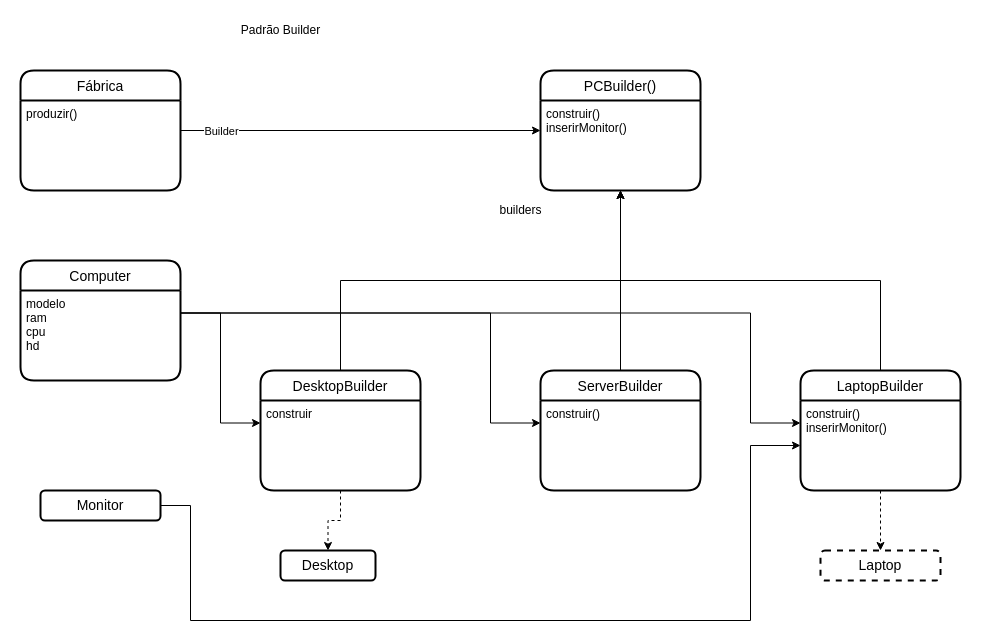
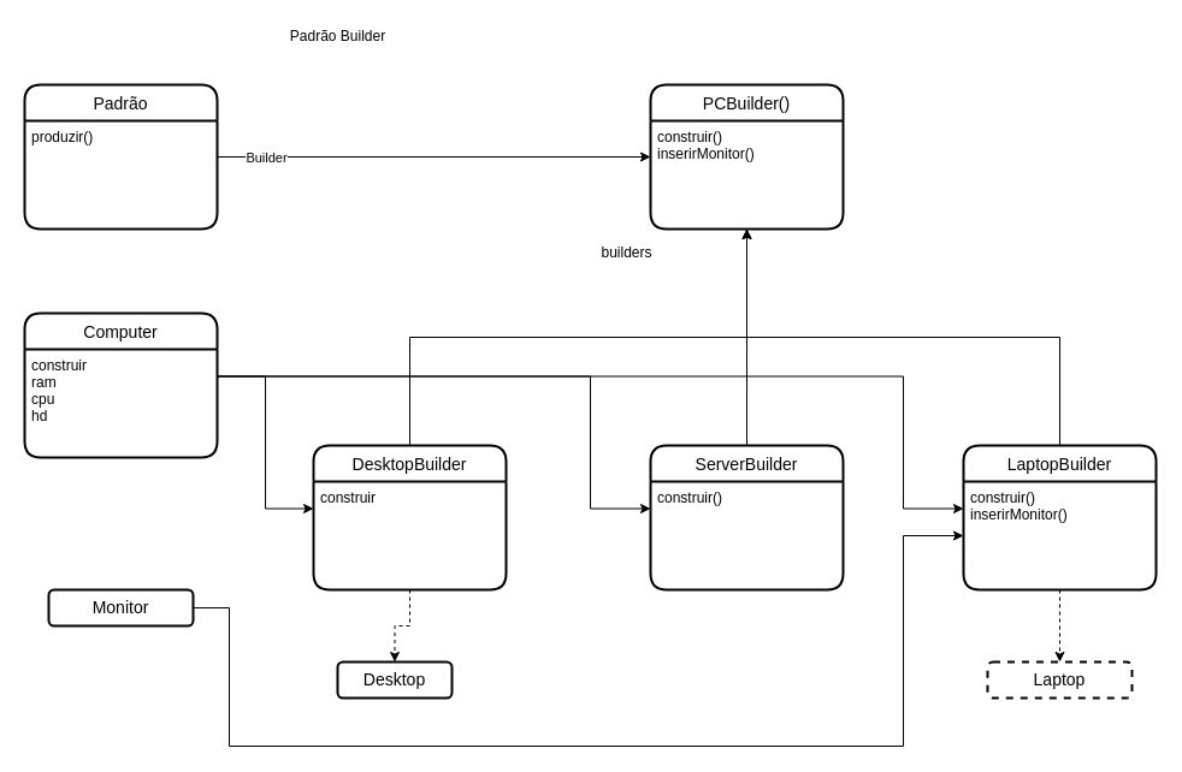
  <mxCell id="0" />
  <mxCell id="1" parent="0" />
  <mxCell id="2" value="" style="edgeStyle=orthogonalEdgeStyle;rounded=0;orthogonalLoop=1;jettySize=auto;html=1;" edge="1" parent="1" source="4" target="8"><mxGeometry relative="1" as="geometry" /></mxCell>
  <mxCell id="3" value="Builder" style="edgeLabel;html=1;align=center;verticalAlign=middle;resizable=0;points=[];" vertex="1" connectable="0" parent="2"><mxGeometry x="-0.778" relative="1" as="geometry"><mxPoint as="offset" /></mxGeometry></mxCell>
- <mxCell id="4" value="Fábrica" style="swimlane;childLayout=stackLayout;horizontal=1;startSize=30;horizontalStack=0;rounded=1;fontSize=14;fontStyle=0;strokeWidth=2;resizeParent=0;resizeLast=1;shadow=0;dashed=0;align=center;" vertex="1" parent="1"><mxGeometry x="20" y="70" width="160" height="120" as="geometry" /></mxCell>
+ <mxCell id="4" value="Padrão" style="swimlane;childLayout=stackLayout;horizontal=1;startSize=30;horizontalStack=0;rounded=1;fontSize=14;fontStyle=0;strokeWidth=2;resizeParent=0;resizeLast=1;shadow=0;dashed=0;align=center;" vertex="1" parent="1"><mxGeometry x="20" y="70" width="160" height="120" as="geometry" /></mxCell>
  <mxCell id="5" value="produzir()" style="align=left;strokeColor=none;fillColor=none;spacingLeft=4;fontSize=12;verticalAlign=top;resizable=0;rotatable=0;part=1;" vertex="1" parent="4"><mxGeometry y="30" width="160" height="90" as="geometry" /></mxCell>
  <mxCell id="6" value="Padrão Builder" style="text;html=1;align=center;verticalAlign=middle;resizable=0;points=[];autosize=1;" vertex="1" parent="1"><mxGeometry x="235" y="20" width="90" height="20" as="geometry" /></mxCell>
  <mxCell id="7" value="" style="edgeStyle=orthogonalEdgeStyle;rounded=0;orthogonalLoop=1;jettySize=auto;html=1;startArrow=classic;startFill=1;endArrow=none;endFill=0;" edge="1" parent="1" source="8" target="10"><mxGeometry relative="1" as="geometry" /></mxCell>
  <mxCell id="8" value="PCBuilder()" style="swimlane;childLayout=stackLayout;horizontal=1;startSize=30;horizontalStack=0;rounded=1;fontSize=14;fontStyle=0;strokeWidth=2;resizeParent=0;resizeLast=1;shadow=0;dashed=0;align=center;" vertex="1" parent="1"><mxGeometry x="540" y="70" width="160" height="120" as="geometry" /></mxCell>
  <mxCell id="9" value="construir()&#10;inserirMonitor()" style="align=left;strokeColor=none;fillColor=none;spacingLeft=4;fontSize=12;verticalAlign=top;resizable=0;rotatable=0;part=1;" vertex="1" parent="8"><mxGeometry y="30" width="160" height="90" as="geometry" /></mxCell>
  <mxCell id="10" value="ServerBuilder" style="swimlane;childLayout=stackLayout;horizontal=1;startSize=30;horizontalStack=0;rounded=1;fontSize=14;fontStyle=0;strokeWidth=2;resizeParent=0;resizeLast=1;shadow=0;dashed=0;align=center;" vertex="1" parent="1"><mxGeometry x="540" y="370" width="160" height="120" as="geometry" /></mxCell>
  <mxCell id="11" value="construir()&#10;" style="align=left;strokeColor=none;fillColor=none;spacingLeft=4;fontSize=12;verticalAlign=top;resizable=0;rotatable=0;part=1;" vertex="1" parent="10"><mxGeometry y="30" width="160" height="90" as="geometry" /></mxCell>
  <mxCell id="12" value="builders" style="text;html=1;align=center;verticalAlign=middle;resizable=0;points=[];autosize=1;" vertex="1" parent="1"><mxGeometry x="490" y="200" width="60" height="20" as="geometry" /></mxCell>
  <mxCell id="13" value="Computer" style="swimlane;childLayout=stackLayout;horizontal=1;startSize=30;horizontalStack=0;rounded=1;fontSize=14;fontStyle=0;strokeWidth=2;resizeParent=0;resizeLast=1;shadow=0;dashed=0;align=center;" vertex="1" parent="1"><mxGeometry x="20" y="260" width="160" height="120" as="geometry" /></mxCell>
- <mxCell id="14" value="modelo&#10;ram&#10;cpu&#10;hd" style="align=left;strokeColor=none;fillColor=none;spacingLeft=4;fontSize=12;verticalAlign=top;resizable=0;rotatable=0;part=1;" vertex="1" parent="13"><mxGeometry y="30" width="160" height="90" as="geometry" /></mxCell>
+ <mxCell id="14" value="construir&#10;ram&#10;cpu&#10;hd" style="align=left;strokeColor=none;fillColor=none;spacingLeft=4;fontSize=12;verticalAlign=top;resizable=0;rotatable=0;part=1;" vertex="1" parent="13"><mxGeometry y="30" width="160" height="90" as="geometry" /></mxCell>
  <mxCell id="15" style="edgeStyle=orthogonalEdgeStyle;rounded=0;orthogonalLoop=1;jettySize=auto;html=1;exitX=0.5;exitY=0;exitDx=0;exitDy=0;entryX=0.5;entryY=1;entryDx=0;entryDy=0;startArrow=none;startFill=0;endArrow=classic;endFill=1;" edge="1" parent="1" source="16" target="9"><mxGeometry relative="1" as="geometry" /></mxCell>
  <mxCell id="16" value="DesktopBuilder" style="swimlane;childLayout=stackLayout;horizontal=1;startSize=30;horizontalStack=0;rounded=1;fontSize=14;fontStyle=0;strokeWidth=2;resizeParent=0;resizeLast=1;shadow=0;dashed=0;align=center;" vertex="1" parent="1"><mxGeometry x="260" y="370" width="160" height="120" as="geometry" /></mxCell>
  <mxCell id="17" value="construir" style="align=left;strokeColor=none;fillColor=none;spacingLeft=4;fontSize=12;verticalAlign=top;resizable=0;rotatable=0;part=1;" vertex="1" parent="16"><mxGeometry y="30" width="160" height="90" as="geometry" /></mxCell>
  <mxCell id="18" value="Desktop" style="whiteSpace=wrap;html=1;rounded=1;shadow=0;dashed=0;fontSize=14;fontStyle=0;strokeWidth=2;startSize=30;" vertex="1" parent="1"><mxGeometry x="280" y="550" width="95" height="30" as="geometry" /></mxCell>
  <mxCell id="19" style="edgeStyle=orthogonalEdgeStyle;rounded=0;orthogonalLoop=1;jettySize=auto;html=1;exitX=1;exitY=0.5;exitDx=0;exitDy=0;startArrow=none;startFill=0;endArrow=classic;endFill=1;" edge="1" parent="1" source="20" target="26"><mxGeometry relative="1" as="geometry"><Array as="points"><mxPoint x="190" y="505" /><mxPoint x="190" y="620" /><mxPoint x="750" y="620" /><mxPoint x="750" y="445" /></Array></mxGeometry></mxCell>
  <mxCell id="20" value="Monitor" style="whiteSpace=wrap;html=1;rounded=1;shadow=0;dashed=0;fontSize=14;fontStyle=0;strokeWidth=2;startSize=30;" vertex="1" parent="1"><mxGeometry x="40" y="490" width="120" height="30" as="geometry" /></mxCell>
  <mxCell id="21" style="edgeStyle=orthogonalEdgeStyle;rounded=0;orthogonalLoop=1;jettySize=auto;html=1;exitX=0.5;exitY=1;exitDx=0;exitDy=0;entryX=0.5;entryY=0;entryDx=0;entryDy=0;startArrow=none;startFill=0;endArrow=classic;endFill=1;dashed=1;" edge="1" parent="1" source="17" target="18"><mxGeometry relative="1" as="geometry" /></mxCell>
  <mxCell id="22" style="edgeStyle=orthogonalEdgeStyle;rounded=0;orthogonalLoop=1;jettySize=auto;html=1;exitX=1;exitY=0.25;exitDx=0;exitDy=0;entryX=0;entryY=0.25;entryDx=0;entryDy=0;startArrow=none;startFill=0;endArrow=classic;endFill=1;" edge="1" parent="1" source="14" target="11"><mxGeometry relative="1" as="geometry"><Array as="points"><mxPoint x="490" y="313" /><mxPoint x="490" y="423" /></Array></mxGeometry></mxCell>
  <mxCell id="23" style="edgeStyle=orthogonalEdgeStyle;rounded=0;orthogonalLoop=1;jettySize=auto;html=1;exitX=1;exitY=0.25;exitDx=0;exitDy=0;entryX=0;entryY=0.25;entryDx=0;entryDy=0;startArrow=none;startFill=0;endArrow=classic;endFill=1;" edge="1" parent="1" source="14" target="17"><mxGeometry relative="1" as="geometry" /></mxCell>
  <mxCell id="24" style="edgeStyle=orthogonalEdgeStyle;rounded=0;orthogonalLoop=1;jettySize=auto;html=1;exitX=0.5;exitY=0;exitDx=0;exitDy=0;entryX=0.5;entryY=1;entryDx=0;entryDy=0;startArrow=none;startFill=0;endArrow=classic;endFill=1;" edge="1" parent="1" source="25" target="9"><mxGeometry relative="1" as="geometry" /></mxCell>
  <mxCell id="25" value="LaptopBuilder" style="swimlane;childLayout=stackLayout;horizontal=1;startSize=30;horizontalStack=0;rounded=1;fontSize=14;fontStyle=0;strokeWidth=2;resizeParent=0;resizeLast=1;shadow=0;dashed=0;align=center;" vertex="1" parent="1"><mxGeometry x="800" y="370" width="160" height="120" as="geometry" /></mxCell>
  <mxCell id="26" value="construir()&#10;inserirMonitor()" style="align=left;strokeColor=none;fillColor=none;spacingLeft=4;fontSize=12;verticalAlign=top;resizable=0;rotatable=0;part=1;" vertex="1" parent="25"><mxGeometry y="30" width="160" height="90" as="geometry" /></mxCell>
  <mxCell id="27" value="Laptop" style="whiteSpace=wrap;html=1;rounded=1;shadow=0;dashed=1;fontSize=14;fontStyle=0;strokeWidth=2;startSize=30;" vertex="1" parent="1"><mxGeometry x="820" y="550" width="120" height="30" as="geometry" /></mxCell>
  <mxCell id="28" style="edgeStyle=orthogonalEdgeStyle;rounded=0;orthogonalLoop=1;jettySize=auto;html=1;entryX=0.5;entryY=0;entryDx=0;entryDy=0;startArrow=none;startFill=0;endArrow=classic;endFill=1;dashed=1;" edge="1" parent="1" source="26" target="27"><mxGeometry relative="1" as="geometry" /></mxCell>
  <mxCell id="29" style="edgeStyle=orthogonalEdgeStyle;rounded=0;orthogonalLoop=1;jettySize=auto;html=1;exitX=1;exitY=0.25;exitDx=0;exitDy=0;entryX=0;entryY=0.25;entryDx=0;entryDy=0;startArrow=none;startFill=0;endArrow=classic;endFill=1;" edge="1" parent="1" source="14" target="26"><mxGeometry relative="1" as="geometry"><Array as="points"><mxPoint x="750" y="313" /><mxPoint x="750" y="423" /></Array></mxGeometry></mxCell>
